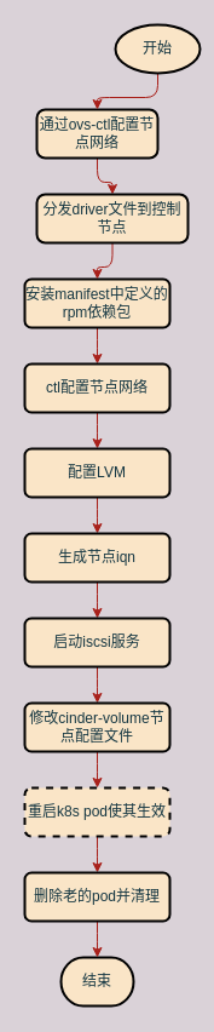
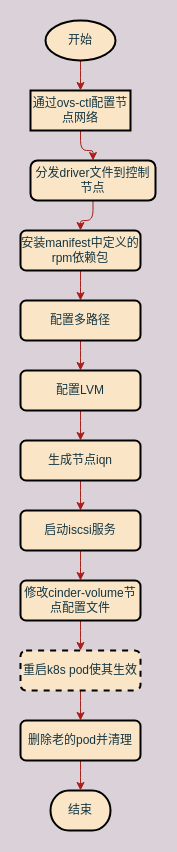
  <mxCell id="0" />
  <mxCell id="1" parent="0" />
  <mxCell id="2" value="" style="edgeStyle=orthogonalEdgeStyle;curved=0;rounded=1;sketch=0;orthogonalLoop=1;jettySize=auto;html=1;strokeColor=#A8201A;fillColor=#FAE5C7;fontColor=#143642;" edge="1" parent="1" source="3" target="21"><mxGeometry relative="1" as="geometry" /></mxCell>
- <mxCell id="3" value="通过ovs-ctl配置节点网络" style="rounded=1;whiteSpace=wrap;html=1;absoluteArcSize=1;arcSize=14;strokeWidth=2;sketch=0;fillColor=#FAE5C7;fontColor=#143642;" vertex="1" parent="1"><mxGeometry x="30" y="90" width="100" height="40" as="geometry" /></mxCell>
+ <mxCell id="3" value="通过ovs-ctl配置节点网络" style="whiteSpace=wrap;html=1;absoluteArcSize=1;arcSize=14;strokeWidth=2;sketch=0;fillColor=#FAE5C7;fontColor=#143642;rounded=0;" vertex="1" parent="1"><mxGeometry x="30" y="90" width="100" height="40" as="geometry" /></mxCell>
  <mxCell id="4" value="" style="edgeStyle=orthogonalEdgeStyle;curved=0;rounded=1;sketch=0;orthogonalLoop=1;jettySize=auto;html=1;strokeColor=#A8201A;fillColor=#FAE5C7;fontColor=#143642;" edge="1" parent="1" source="5" target="9"><mxGeometry relative="1" as="geometry" /></mxCell>
  <mxCell id="5" value="安装manifest中定义的rpm依赖包" style="whiteSpace=wrap;html=1;rounded=1;fontColor=#143642;strokeWidth=2;fillColor=#FAE5C7;arcSize=14;sketch=0;" vertex="1" parent="1"><mxGeometry x="20" y="230" width="120" height="40" as="geometry" /></mxCell>
  <mxCell id="6" style="edgeStyle=orthogonalEdgeStyle;curved=0;rounded=1;sketch=0;orthogonalLoop=1;jettySize=auto;html=1;entryX=0.5;entryY=0;entryDx=0;entryDy=0;strokeColor=#A8201A;fillColor=#FAE5C7;fontColor=#143642;" edge="1" parent="1" source="7" target="3"><mxGeometry relative="1" as="geometry" /></mxCell>
- <mxCell id="7" value="开始" style="strokeWidth=2;html=1;shape=mxgraph.flowchart.start_1;whiteSpace=wrap;rounded=0;sketch=0;fillColor=#FAE5C7;fontColor=#143642;" vertex="1" parent="1"><mxGeometry x="95" y="20" width="70" height="40" as="geometry" /></mxCell>
+ <mxCell id="7" value="开始" style="strokeWidth=2;html=1;shape=mxgraph.flowchart.start_1;whiteSpace=wrap;rounded=0;sketch=0;fillColor=#FAE5C7;fontColor=#143642;" vertex="1" parent="1"><mxGeometry x="45" y="20" width="70" height="40" as="geometry" /></mxCell>
  <mxCell id="8" value="" style="edgeStyle=orthogonalEdgeStyle;curved=0;rounded=1;sketch=0;orthogonalLoop=1;jettySize=auto;html=1;strokeColor=#A8201A;fillColor=#FAE5C7;fontColor=#143642;" edge="1" parent="1" source="9" target="11"><mxGeometry relative="1" as="geometry" /></mxCell>
- <mxCell id="9" value="ctl配置节点网络" style="whiteSpace=wrap;html=1;rounded=1;fontColor=#143642;strokeWidth=2;fillColor=#FAE5C7;arcSize=14;sketch=0;" vertex="1" parent="1"><mxGeometry x="20" y="300" width="120" height="40" as="geometry" /></mxCell>
+ <mxCell id="9" value="配置多路径" style="whiteSpace=wrap;html=1;rounded=1;fontColor=#143642;strokeWidth=2;fillColor=#FAE5C7;arcSize=14;sketch=0;" vertex="1" parent="1"><mxGeometry x="20" y="300" width="120" height="40" as="geometry" /></mxCell>
  <mxCell id="10" value="" style="edgeStyle=orthogonalEdgeStyle;curved=0;rounded=1;sketch=0;orthogonalLoop=1;jettySize=auto;html=1;strokeColor=#A8201A;fillColor=#FAE5C7;fontColor=#143642;" edge="1" parent="1" source="11" target="13"><mxGeometry relative="1" as="geometry" /></mxCell>
  <mxCell id="11" value="配置LVM" style="whiteSpace=wrap;html=1;rounded=1;fontColor=#143642;strokeWidth=2;fillColor=#FAE5C7;arcSize=14;sketch=0;" vertex="1" parent="1"><mxGeometry x="20" y="370" width="120" height="40" as="geometry" /></mxCell>
  <mxCell id="12" value="" style="edgeStyle=orthogonalEdgeStyle;curved=0;rounded=1;sketch=0;orthogonalLoop=1;jettySize=auto;html=1;strokeColor=#A8201A;fillColor=#FAE5C7;fontColor=#143642;" edge="1" parent="1" source="13" target="15"><mxGeometry relative="1" as="geometry" /></mxCell>
  <mxCell id="13" value="生成节点iqn" style="whiteSpace=wrap;html=1;rounded=1;fontColor=#143642;strokeWidth=2;fillColor=#FAE5C7;arcSize=14;sketch=0;" vertex="1" parent="1"><mxGeometry x="20" y="440" width="120" height="40" as="geometry" /></mxCell>
  <mxCell id="14" value="" style="edgeStyle=orthogonalEdgeStyle;curved=0;rounded=1;sketch=0;orthogonalLoop=1;jettySize=auto;html=1;strokeColor=#A8201A;fillColor=#FAE5C7;fontColor=#143642;" edge="1" parent="1" source="15" target="17"><mxGeometry relative="1" as="geometry" /></mxCell>
  <mxCell id="15" value="启动iscsi服务" style="whiteSpace=wrap;html=1;rounded=1;fontColor=#143642;strokeWidth=2;fillColor=#FAE5C7;arcSize=14;sketch=0;" vertex="1" parent="1"><mxGeometry x="20" y="510" width="120" height="40" as="geometry" /></mxCell>
  <mxCell id="16" value="" style="edgeStyle=orthogonalEdgeStyle;curved=0;rounded=1;sketch=0;orthogonalLoop=1;jettySize=auto;html=1;strokeColor=#A8201A;fillColor=#FAE5C7;fontColor=#143642;" edge="1" parent="1" source="17" target="19"><mxGeometry relative="1" as="geometry" /></mxCell>
  <mxCell id="17" value="修改cinder-volume节点配置文件" style="whiteSpace=wrap;html=1;rounded=1;fontColor=#143642;strokeWidth=2;fillColor=#FAE5C7;arcSize=14;sketch=0;" vertex="1" parent="1"><mxGeometry x="20" y="580" width="120" height="40" as="geometry" /></mxCell>
  <mxCell id="18" value="" style="edgeStyle=orthogonalEdgeStyle;curved=0;rounded=1;sketch=0;orthogonalLoop=1;jettySize=auto;html=1;strokeColor=#A8201A;fillColor=#FAE5C7;fontColor=#143642;" edge="1" parent="1" source="19" target="24"><mxGeometry relative="1" as="geometry" /></mxCell>
  <mxCell id="19" value="重启k8s pod使其生效" style="whiteSpace=wrap;html=1;rounded=1;fontColor=#143642;strokeWidth=2;fillColor=#FAE5C7;arcSize=14;sketch=0;dashed=1;" vertex="1" parent="1"><mxGeometry x="20" y="650" width="120" height="40" as="geometry" /></mxCell>
  <mxCell id="20" value="" style="edgeStyle=orthogonalEdgeStyle;curved=0;rounded=1;sketch=0;orthogonalLoop=1;jettySize=auto;html=1;strokeColor=#A8201A;fillColor=#FAE5C7;fontColor=#143642;" edge="1" parent="1" source="21" target="5"><mxGeometry relative="1" as="geometry" /></mxCell>
  <mxCell id="21" value="分发driver文件到控制节点" style="rounded=1;whiteSpace=wrap;html=1;absoluteArcSize=1;arcSize=14;strokeWidth=2;sketch=0;fillColor=#FAE5C7;fontColor=#143642;" vertex="1" parent="1"><mxGeometry x="30" y="160" width="125" height="40" as="geometry" /></mxCell>
  <mxCell id="22" value="结束" style="strokeWidth=2;html=1;shape=mxgraph.flowchart.terminator;whiteSpace=wrap;rounded=0;sketch=0;fillColor=#FAE5C7;fontColor=#143642;" vertex="1" parent="1"><mxGeometry x="50" y="790" width="60" height="40" as="geometry" /></mxCell>
  <mxCell id="23" value="" style="edgeStyle=orthogonalEdgeStyle;curved=0;rounded=1;sketch=0;orthogonalLoop=1;jettySize=auto;html=1;strokeColor=#A8201A;fillColor=#FAE5C7;fontColor=#143642;" edge="1" parent="1" source="24" target="22"><mxGeometry relative="1" as="geometry" /></mxCell>
  <mxCell id="24" value="删除老的pod并清理" style="whiteSpace=wrap;html=1;rounded=1;fontColor=#143642;strokeWidth=2;fillColor=#FAE5C7;arcSize=14;sketch=0;" vertex="1" parent="1"><mxGeometry x="20" y="720" width="120" height="40" as="geometry" /></mxCell>
